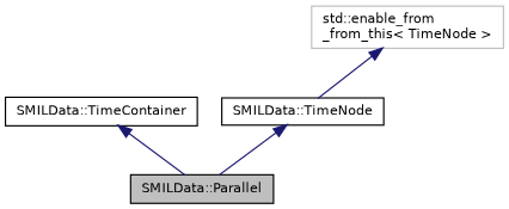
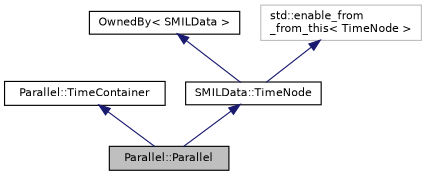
  digraph {
    node [color=black fillcolor=white fontname=Helvetica fontsize=10 shape=record style=filled]
    edge [color=midnightblue dir=back fontname=Helvetica fontsize=10 labelfontname=Helvetica labelfontsize=10 style=solid]
-   n1 [fillcolor=grey75 fontcolor=black height=0.2 label="SMILData::Parallel" width=0.4]
-   n2 [height=0.2 label="SMILData::TimeContainer" width=0.4]
+   n1 [fillcolor=grey75 fontcolor=black height=0.2 label="Parallel::Parallel" width=0.4]
+   n2 [height=0.2 label="Parallel::TimeContainer" width=0.4]
    n3 [height=0.2 label="SMILData::TimeNode" width=0.4]
+   n4 [height=0.2 label="OwnedBy\< SMILData \>" width=0.4]
    n5 [color=grey75 height=0.2 label="std::enable_from\l_from_this\< TimeNode \>" width=0.4]
    n2 -> n1
    n3 -> n1
+   n4 -> n3
    n5 -> n3
  }
